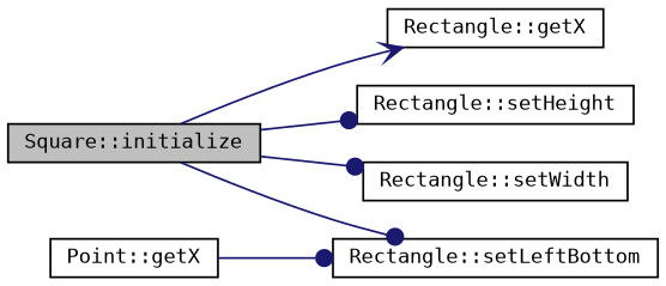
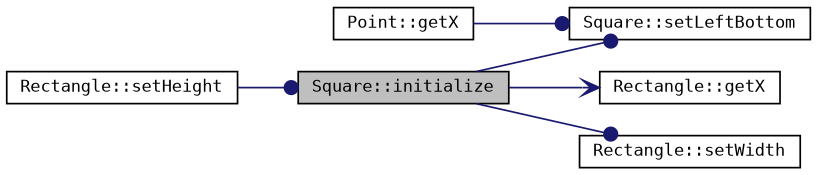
  digraph {
    fontname="DejaVu Sans Mono"
    rankdir=LR
    node [color=black fontname="DejaVu Sans Mono" fontsize=10 shape=record]
    edge [arrowhead=dot color=midnightblue fontname="DejaVu Sans Mono" fontsize=10 labelfontname=Helvetica labelfontsize=10 style=solid]
    n1 [fillcolor=grey75 fontcolor=black height=0.2 label="Square::initialize" style=filled width=0.4]
    n2 [height=0.2 label="Rectangle::getX" width=0.4]
    n3 [height=0.2 label="Rectangle::setHeight" width=0.4]
-   n4 [height=0.2 label="Rectangle::setLeftBottom" width=0.4]
+   n4 [height=0.2 label="Square::setLeftBottom" width=0.4]
    n5 [height=0.2 label="Rectangle::setWidth" width=0.4]
    n6 [height=0.2 label="Point::getX" width=0.4]
    n1 -> n2 [arrowhead=vee]
-   n1 -> n3
+   n3 -> n1
    n1 -> n4
    n1 -> n5
    n6 -> n4
  }
